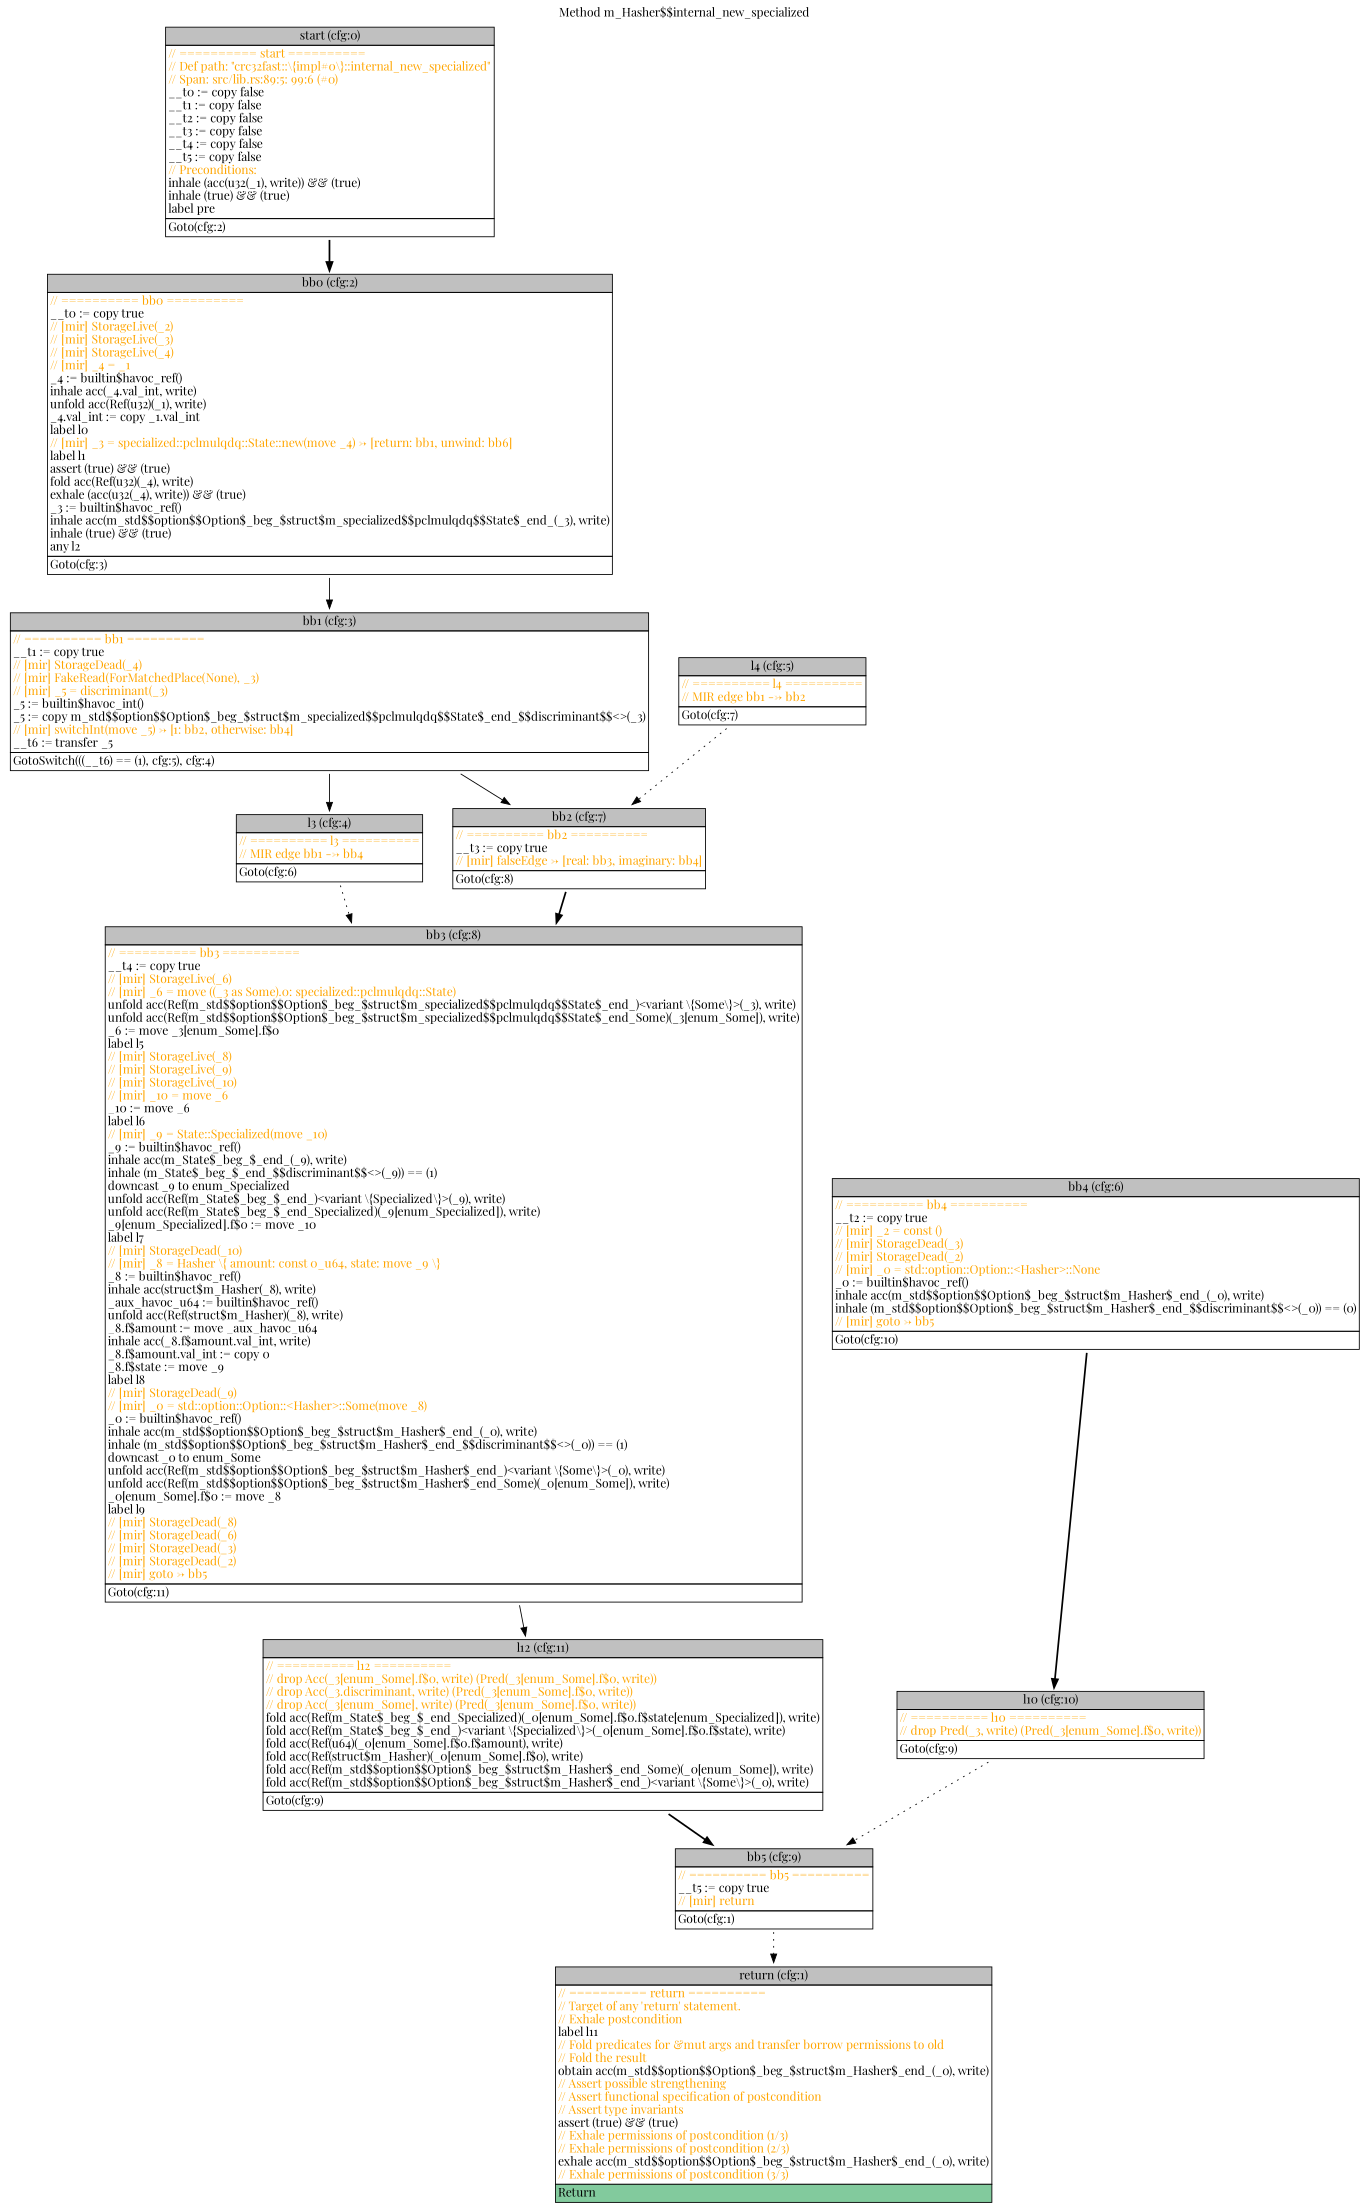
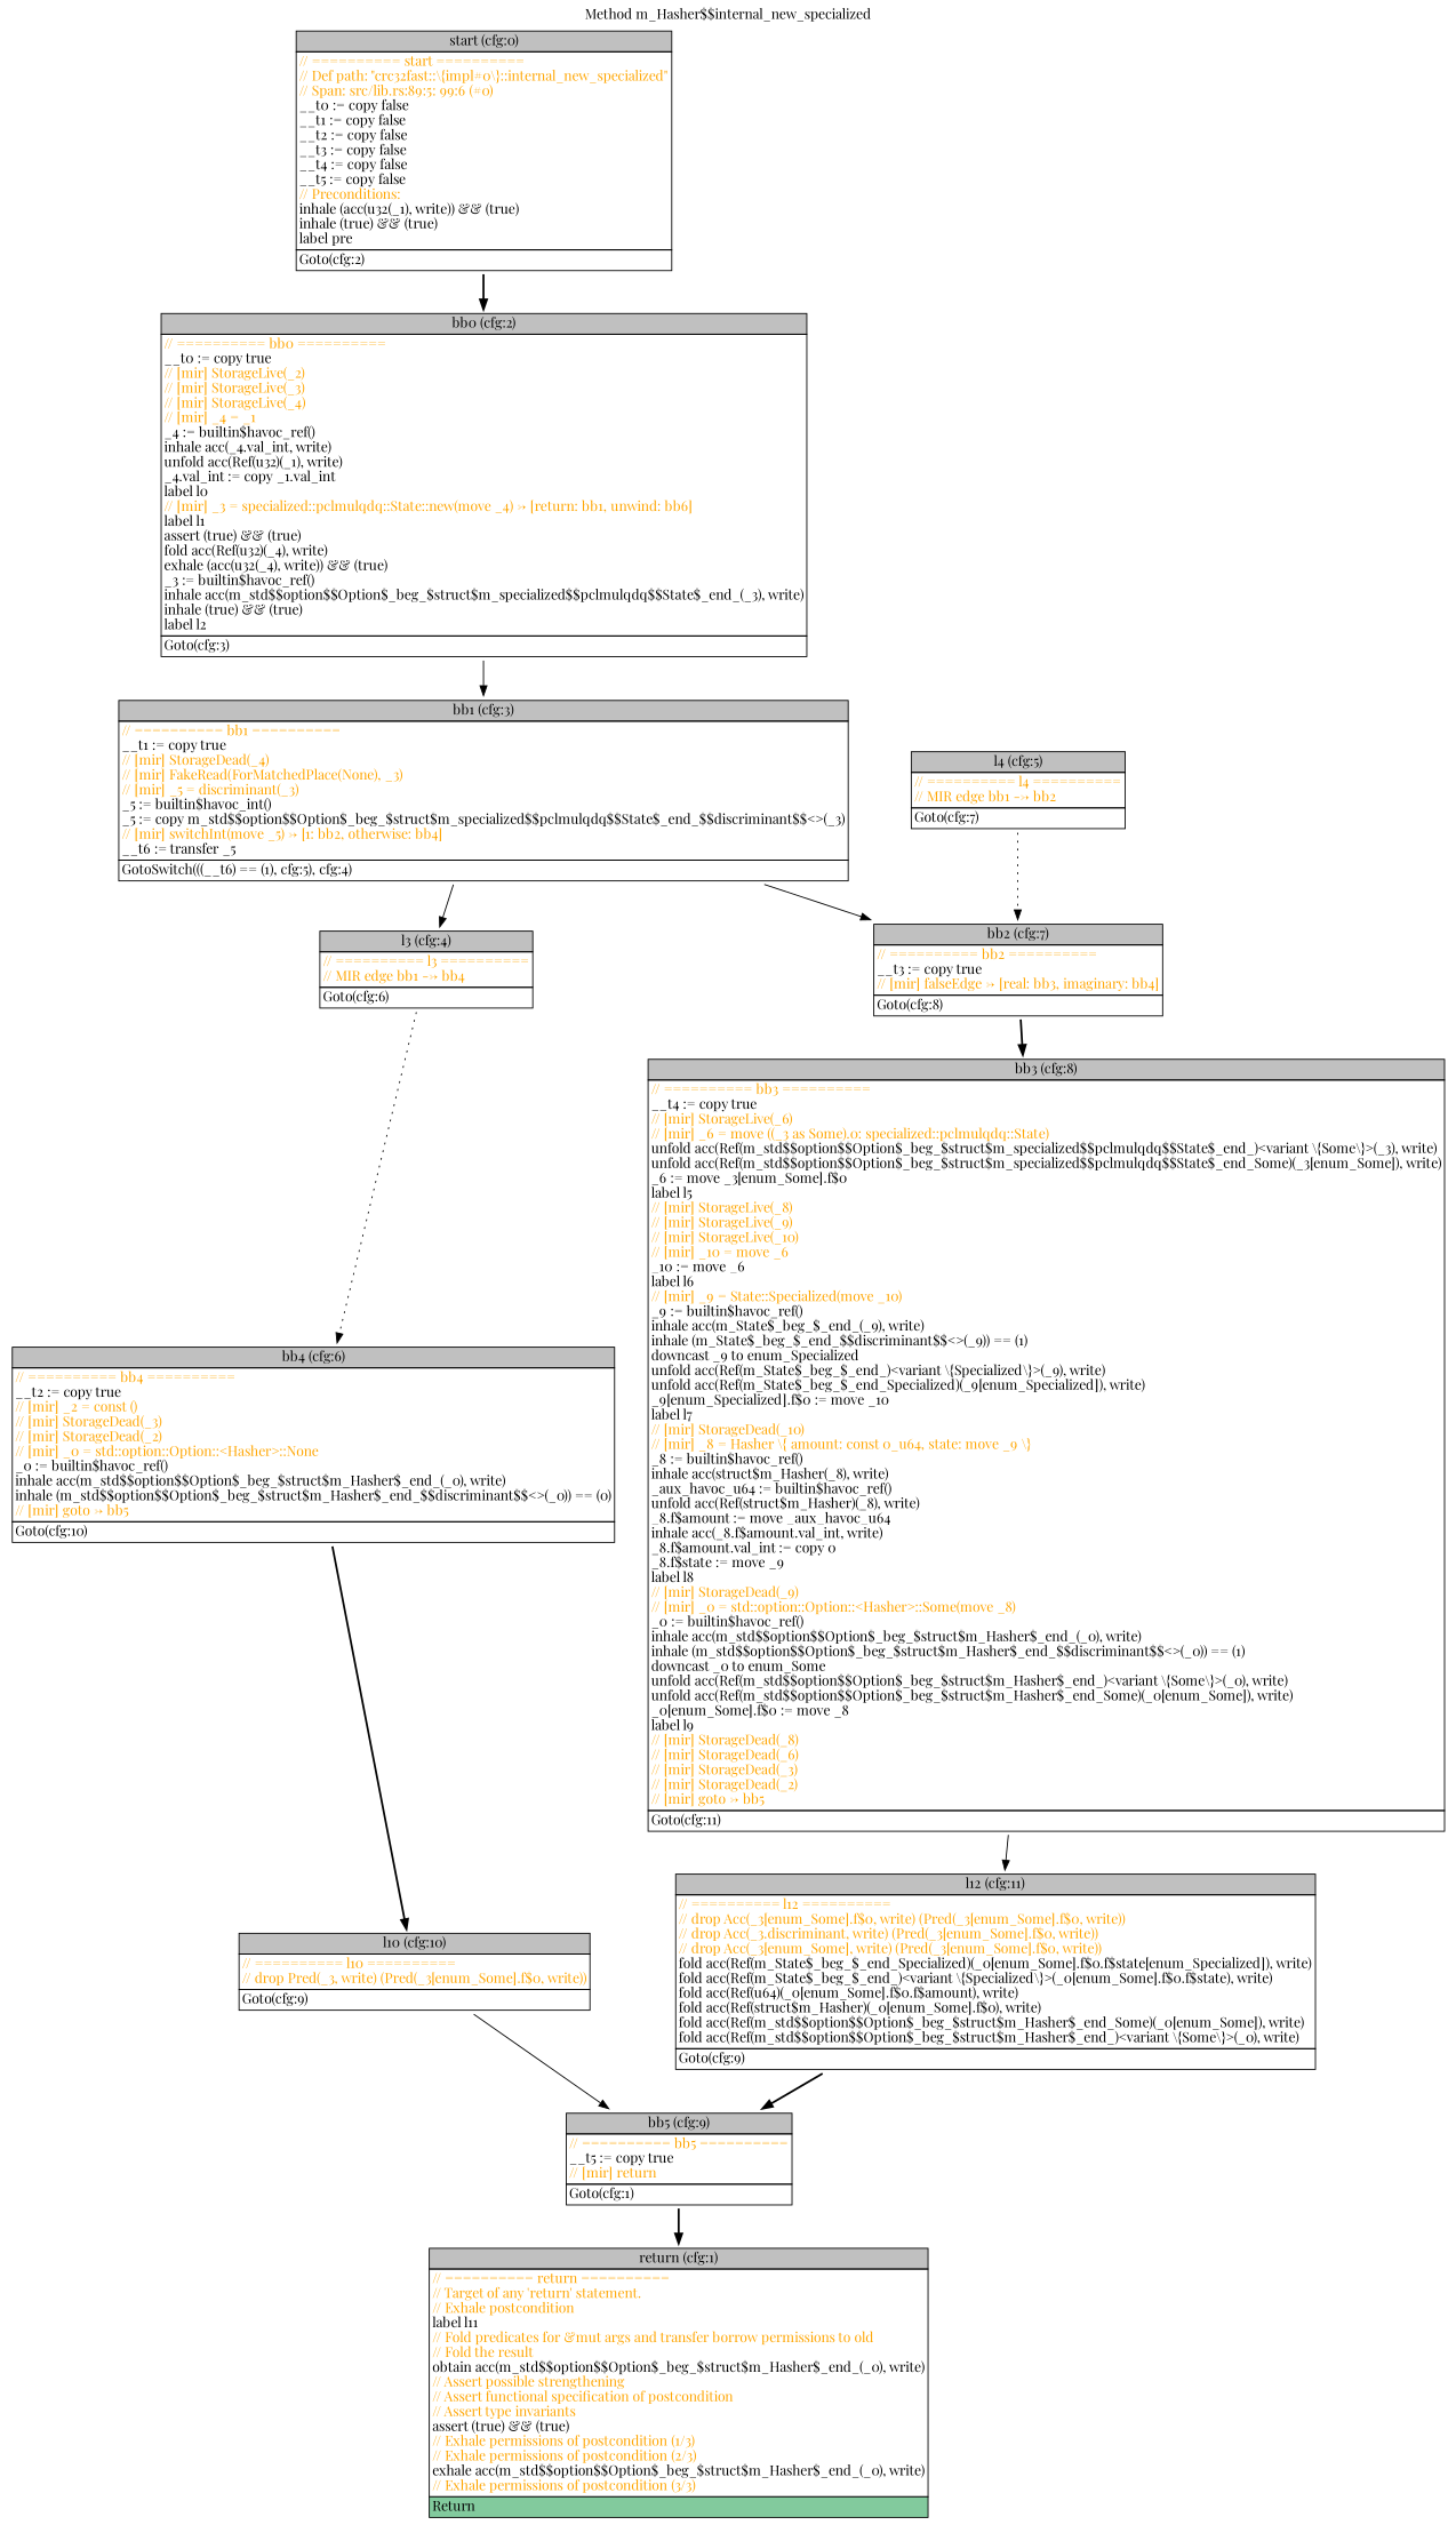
  digraph {
    fontname="Playfair Display"
    label="Method m_Hasher$$internal_new_specialized"
    labelloc=t
    node [fontname="Playfair Display" shape=none]
    edge [fontname="Playfair Display" style=solid]
    n1 [label=<<table border="0" cellborder="1" cellspacing="0"><tr><td bgcolor="gray" align="center">start (cfg:0)</td></tr><tr><td align="left" balign="left"><font color="orange">// ========== start ==========</font><br/><font color="orange">// Def path: "crc32fast::\{impl#0\}::internal_new_specialized"</font><br/><font color="orange">// Span: src/lib.rs:89:5: 99:6 (#0)</font><br/>__t0 := copy false<br/>__t1 := copy false<br/>__t2 := copy false<br/>__t3 := copy false<br/>__t4 := copy false<br/>__t5 := copy false<br/><font color="orange">// Preconditions:</font><br/>inhale (acc(u32(_1), write)) &amp;&amp; (true)<br/>inhale (true) &amp;&amp; (true)<br/>label pre</td></tr><tr><td align="left">Goto(cfg:2)<br/></td></tr></table>>]
-   n2 [label=<<table border="0" cellborder="1" cellspacing="0"><tr><td bgcolor="gray" align="center">bb0 (cfg:2)</td></tr><tr><td align="left" balign="left"><font color="orange">// ========== bb0 ==========</font><br/>__t0 := copy true<br/><font color="orange">// [mir] StorageLive(_2)</font><br/><font color="orange">// [mir] StorageLive(_3)</font><br/><font color="orange">// [mir] StorageLive(_4)</font><br/><font color="orange">// [mir] _4 = _1</font><br/>_4 := builtin$havoc_ref()<br/>inhale acc(_4.val_int, write)<br/>unfold acc(Ref(u32)(_1), write)<br/>_4.val_int := copy _1.val_int<br/>label l0<br/><font color="orange">// [mir] _3 = specialized::pclmulqdq::State::new(move _4) -&gt; [return: bb1, unwind: bb6]</font><br/>label l1<br/>assert (true) &amp;&amp; (true)<br/>fold acc(Ref(u32)(_4), write)<br/>exhale (acc(u32(_4), write)) &amp;&amp; (true)<br/>_3 := builtin$havoc_ref()<br/>inhale acc(m_std$$option$$Option$_beg_$struct$m_specialized$$pclmulqdq$$State$_end_(_3), write)<br/>inhale (true) &amp;&amp; (true)<br/>any l2</td></tr><tr><td align="left">Goto(cfg:3)<br/></td></tr></table>>]
+   n2 [label=<<table border="0" cellborder="1" cellspacing="0"><tr><td bgcolor="gray" align="center">bb0 (cfg:2)</td></tr><tr><td align="left" balign="left"><font color="orange">// ========== bb0 ==========</font><br/>__t0 := copy true<br/><font color="orange">// [mir] StorageLive(_2)</font><br/><font color="orange">// [mir] StorageLive(_3)</font><br/><font color="orange">// [mir] StorageLive(_4)</font><br/><font color="orange">// [mir] _4 = _1</font><br/>_4 := builtin$havoc_ref()<br/>inhale acc(_4.val_int, write)<br/>unfold acc(Ref(u32)(_1), write)<br/>_4.val_int := copy _1.val_int<br/>label l0<br/><font color="orange">// [mir] _3 = specialized::pclmulqdq::State::new(move _4) -&gt; [return: bb1, unwind: bb6]</font><br/>label l1<br/>assert (true) &amp;&amp; (true)<br/>fold acc(Ref(u32)(_4), write)<br/>exhale (acc(u32(_4), write)) &amp;&amp; (true)<br/>_3 := builtin$havoc_ref()<br/>inhale acc(m_std$$option$$Option$_beg_$struct$m_specialized$$pclmulqdq$$State$_end_(_3), write)<br/>inhale (true) &amp;&amp; (true)<br/>label l2</td></tr><tr><td align="left">Goto(cfg:3)<br/></td></tr></table>>]
    n3 [label=<<table border="0" cellborder="1" cellspacing="0"><tr><td bgcolor="gray" align="center">bb1 (cfg:3)</td></tr><tr><td align="left" balign="left"><font color="orange">// ========== bb1 ==========</font><br/>__t1 := copy true<br/><font color="orange">// [mir] StorageDead(_4)</font><br/><font color="orange">// [mir] FakeRead(ForMatchedPlace(None), _3)</font><br/><font color="orange">// [mir] _5 = discriminant(_3)</font><br/>_5 := builtin$havoc_int()<br/>_5 := copy m_std$$option$$Option$_beg_$struct$m_specialized$$pclmulqdq$$State$_end_$$discriminant$$&lt;&gt;(_3)<br/><font color="orange">// [mir] switchInt(move _5) -&gt; [1: bb2, otherwise: bb4]</font><br/>__t6 := transfer _5</td></tr><tr><td align="left">GotoSwitch(((__t6) == (1), cfg:5), cfg:4)<br/></td></tr></table>>]
    n4 [label=<<table border="0" cellborder="1" cellspacing="0"><tr><td bgcolor="gray" align="center">return (cfg:1)</td></tr><tr><td align="left" balign="left"><font color="orange">// ========== return ==========</font><br/><font color="orange">// Target of any 'return' statement.</font><br/><font color="orange">// Exhale postcondition</font><br/>label l11<br/><font color="orange">// Fold predicates for &amp;mut args and transfer borrow permissions to old</font><br/><font color="orange">// Fold the result</font><br/>obtain acc(m_std$$option$$Option$_beg_$struct$m_Hasher$_end_(_0), write)<br/><font color="orange">// Assert possible strengthening</font><br/><font color="orange">// Assert functional specification of postcondition</font><br/><font color="orange">// Assert type invariants</font><br/>assert (true) &amp;&amp; (true)<br/><font color="orange">// Exhale permissions of postcondition (1/3)</font><br/><font color="orange">// Exhale permissions of postcondition (2/3)</font><br/>exhale acc(m_std$$option$$Option$_beg_$struct$m_Hasher$_end_(_0), write)<br/><font color="orange">// Exhale permissions of postcondition (3/3)</font></td></tr><tr><td align="left" bgcolor="#82CA9D">Return<br/></td></tr></table>>]
    n5 [label=<<table border="0" cellborder="1" cellspacing="0"><tr><td bgcolor="gray" align="center">l3 (cfg:4)</td></tr><tr><td align="left" balign="left"><font color="orange">// ========== l3 ==========</font><br/><font color="orange">// MIR edge bb1 --&gt; bb4</font></td></tr><tr><td align="left">Goto(cfg:6)<br/></td></tr></table>>]
    n6 [label=<<table border="0" cellborder="1" cellspacing="0"><tr><td bgcolor="gray" align="center">bb2 (cfg:7)</td></tr><tr><td align="left" balign="left"><font color="orange">// ========== bb2 ==========</font><br/>__t3 := copy true<br/><font color="orange">// [mir] falseEdge -&gt; [real: bb3, imaginary: bb4]</font></td></tr><tr><td align="left">Goto(cfg:8)<br/></td></tr></table>>]
    n7 [label=<<table border="0" cellborder="1" cellspacing="0"><tr><td bgcolor="gray" align="center">bb4 (cfg:6)</td></tr><tr><td align="left" balign="left"><font color="orange">// ========== bb4 ==========</font><br/>__t2 := copy true<br/><font color="orange">// [mir] _2 = const ()</font><br/><font color="orange">// [mir] StorageDead(_3)</font><br/><font color="orange">// [mir] StorageDead(_2)</font><br/><font color="orange">// [mir] _0 = std::option::Option::&lt;Hasher&gt;::None</font><br/>_0 := builtin$havoc_ref()<br/>inhale acc(m_std$$option$$Option$_beg_$struct$m_Hasher$_end_(_0), write)<br/>inhale (m_std$$option$$Option$_beg_$struct$m_Hasher$_end_$$discriminant$$&lt;&gt;(_0)) == (0)<br/><font color="orange">// [mir] goto -&gt; bb5</font></td></tr><tr><td align="left">Goto(cfg:10)<br/></td></tr></table>>]
    n8 [label=<<table border="0" cellborder="1" cellspacing="0"><tr><td bgcolor="gray" align="center">l4 (cfg:5)</td></tr><tr><td align="left" balign="left"><font color="orange">// ========== l4 ==========</font><br/><font color="orange">// MIR edge bb1 --&gt; bb2</font></td></tr><tr><td align="left">Goto(cfg:7)<br/></td></tr></table>>]
    n9 [label=<<table border="0" cellborder="1" cellspacing="0"><tr><td bgcolor="gray" align="center">l10 (cfg:10)</td></tr><tr><td align="left" balign="left"><font color="orange">// ========== l10 ==========</font><br/><font color="orange">// drop Pred(_3, write) (Pred(_3[enum_Some].f$0, write))</font></td></tr><tr><td align="left">Goto(cfg:9)<br/></td></tr></table>>]
    n10 [label=<<table border="0" cellborder="1" cellspacing="0"><tr><td bgcolor="gray" align="center">bb3 (cfg:8)</td></tr><tr><td align="left" balign="left"><font color="orange">// ========== bb3 ==========</font><br/>__t4 := copy true<br/><font color="orange">// [mir] StorageLive(_6)</font><br/><font color="orange">// [mir] _6 = move ((_3 as Some).0: specialized::pclmulqdq::State)</font><br/>unfold acc(Ref(m_std$$option$$Option$_beg_$struct$m_specialized$$pclmulqdq$$State$_end_)&lt;variant \{Some\}&gt;(_3), write)<br/>unfold acc(Ref(m_std$$option$$Option$_beg_$struct$m_specialized$$pclmulqdq$$State$_end_Some)(_3[enum_Some]), write)<br/>_6 := move _3[enum_Some].f$0<br/>label l5<br/><font color="orange">// [mir] StorageLive(_8)</font><br/><font color="orange">// [mir] StorageLive(_9)</font><br/><font color="orange">// [mir] StorageLive(_10)</font><br/><font color="orange">// [mir] _10 = move _6</font><br/>_10 := move _6<br/>label l6<br/><font color="orange">// [mir] _9 = State::Specialized(move _10)</font><br/>_9 := builtin$havoc_ref()<br/>inhale acc(m_State$_beg_$_end_(_9), write)<br/>inhale (m_State$_beg_$_end_$$discriminant$$&lt;&gt;(_9)) == (1)<br/>downcast _9 to enum_Specialized<br/>unfold acc(Ref(m_State$_beg_$_end_)&lt;variant \{Specialized\}&gt;(_9), write)<br/>unfold acc(Ref(m_State$_beg_$_end_Specialized)(_9[enum_Specialized]), write)<br/>_9[enum_Specialized].f$0 := move _10<br/>label l7<br/><font color="orange">// [mir] StorageDead(_10)</font><br/><font color="orange">// [mir] _8 = Hasher \{ amount: const 0_u64, state: move _9 \}</font><br/>_8 := builtin$havoc_ref()<br/>inhale acc(struct$m_Hasher(_8), write)<br/>_aux_havoc_u64 := builtin$havoc_ref()<br/>unfold acc(Ref(struct$m_Hasher)(_8), write)<br/>_8.f$amount := move _aux_havoc_u64<br/>inhale acc(_8.f$amount.val_int, write)<br/>_8.f$amount.val_int := copy 0<br/>_8.f$state := move _9<br/>label l8<br/><font color="orange">// [mir] StorageDead(_9)</font><br/><font color="orange">// [mir] _0 = std::option::Option::&lt;Hasher&gt;::Some(move _8)</font><br/>_0 := builtin$havoc_ref()<br/>inhale acc(m_std$$option$$Option$_beg_$struct$m_Hasher$_end_(_0), write)<br/>inhale (m_std$$option$$Option$_beg_$struct$m_Hasher$_end_$$discriminant$$&lt;&gt;(_0)) == (1)<br/>downcast _0 to enum_Some<br/>unfold acc(Ref(m_std$$option$$Option$_beg_$struct$m_Hasher$_end_)&lt;variant \{Some\}&gt;(_0), write)<br/>unfold acc(Ref(m_std$$option$$Option$_beg_$struct$m_Hasher$_end_Some)(_0[enum_Some]), write)<br/>_0[enum_Some].f$0 := move _8<br/>label l9<br/><font color="orange">// [mir] StorageDead(_8)</font><br/><font color="orange">// [mir] StorageDead(_6)</font><br/><font color="orange">// [mir] StorageDead(_3)</font><br/><font color="orange">// [mir] StorageDead(_2)</font><br/><font color="orange">// [mir] goto -&gt; bb5</font></td></tr><tr><td align="left">Goto(cfg:11)<br/></td></tr></table>>]
    n11 [label=<<table border="0" cellborder="1" cellspacing="0"><tr><td bgcolor="gray" align="center">bb5 (cfg:9)</td></tr><tr><td align="left" balign="left"><font color="orange">// ========== bb5 ==========</font><br/>__t5 := copy true<br/><font color="orange">// [mir] return</font></td></tr><tr><td align="left">Goto(cfg:1)<br/></td></tr></table>>]
    n12 [label=<<table border="0" cellborder="1" cellspacing="0"><tr><td bgcolor="gray" align="center">l12 (cfg:11)</td></tr><tr><td align="left" balign="left"><font color="orange">// ========== l12 ==========</font><br/><font color="orange">// drop Acc(_3[enum_Some].f$0, write) (Pred(_3[enum_Some].f$0, write))</font><br/><font color="orange">// drop Acc(_3.discriminant, write) (Pred(_3[enum_Some].f$0, write))</font><br/><font color="orange">// drop Acc(_3[enum_Some], write) (Pred(_3[enum_Some].f$0, write))</font><br/>fold acc(Ref(m_State$_beg_$_end_Specialized)(_0[enum_Some].f$0.f$state[enum_Specialized]), write)<br/>fold acc(Ref(m_State$_beg_$_end_)&lt;variant \{Specialized\}&gt;(_0[enum_Some].f$0.f$state), write)<br/>fold acc(Ref(u64)(_0[enum_Some].f$0.f$amount), write)<br/>fold acc(Ref(struct$m_Hasher)(_0[enum_Some].f$0), write)<br/>fold acc(Ref(m_std$$option$$Option$_beg_$struct$m_Hasher$_end_Some)(_0[enum_Some]), write)<br/>fold acc(Ref(m_std$$option$$Option$_beg_$struct$m_Hasher$_end_)&lt;variant \{Some\}&gt;(_0), write)</td></tr><tr><td align="left">Goto(cfg:9)<br/></td></tr></table>>]
    n1 -> n2 [style=bold]
    n2 -> n3
    n3 -> n5
    n3 -> n6
-   n5 -> n10 [style=dotted]
+   n5 -> n7 [style=dotted]
    n6 -> n10 [style=bold]
    n7 -> n9 [style=bold]
    n8 -> n6 [style=dotted]
-   n9 -> n11 [style=dotted]
+   n9 -> n11
    n10 -> n12
-   n11 -> n4 [style=dotted]
+   n11 -> n4 [style=bold]
    n12 -> n11 [style=bold]
  }
